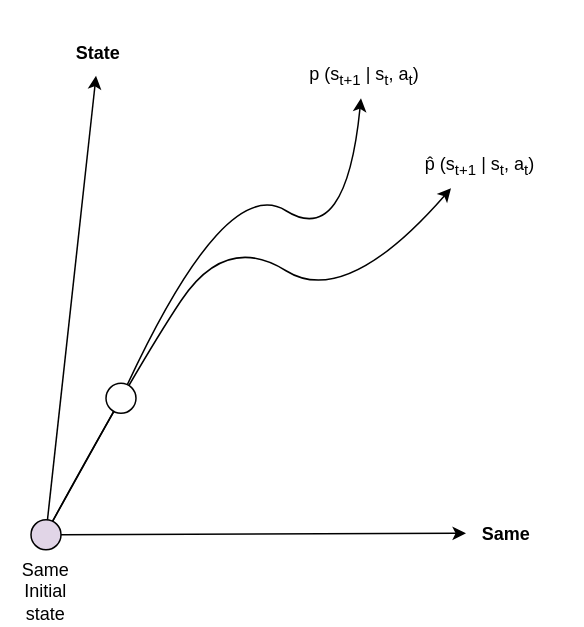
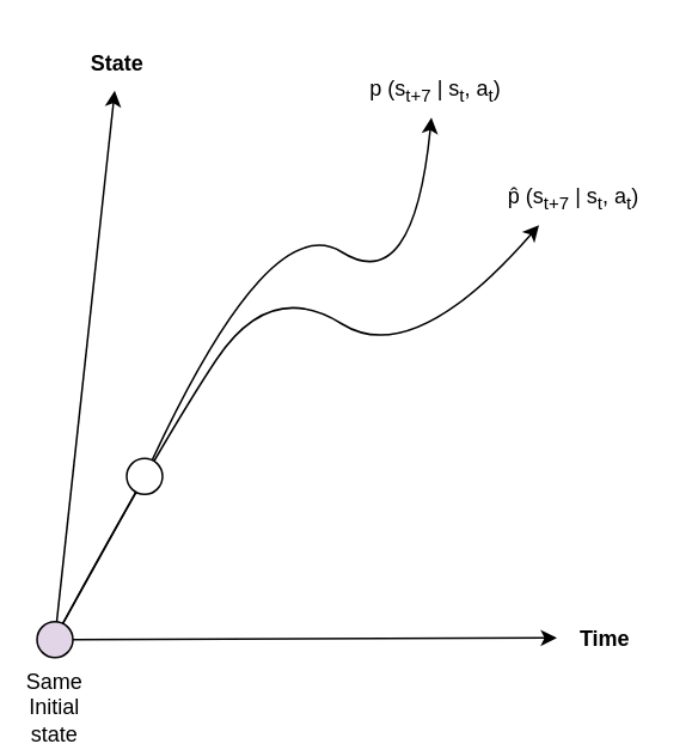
  <mxCell id="0" />
  <mxCell id="1" parent="0" />
  <mxCell id="2" value="" style="curved=1;endArrow=classic;html=1;rounded=0;" edge="1" parent="1"><mxGeometry width="50" height="50" relative="1" as="geometry"><mxPoint x="30" y="355" as="sourcePoint" /><mxPoint x="300" y="125" as="targetPoint" /><Array as="points"><mxPoint x="90" y="245" /><mxPoint x="150" y="155" /><mxPoint x="230" y="205" /></Array></mxGeometry></mxCell>
  <mxCell id="3" value="" style="curved=1;endArrow=classic;html=1;rounded=0;" edge="1" parent="1" source="10"><mxGeometry width="50" height="50" relative="1" as="geometry"><mxPoint x="30" y="355" as="sourcePoint" /><mxPoint x="240" y="65" as="targetPoint" /><Array as="points"><mxPoint x="150" y="115" /><mxPoint x="230" y="165" /></Array></mxGeometry></mxCell>
  <mxCell id="4" value="" style="endArrow=classic;html=1;rounded=0;" edge="1" parent="1" target="5"><mxGeometry width="50" height="50" relative="1" as="geometry"><mxPoint x="30" y="355" as="sourcePoint" /><mxPoint x="30" y="35" as="targetPoint" /></mxGeometry></mxCell>
  <mxCell id="5" value="State" style="text;html=1;align=center;verticalAlign=middle;whiteSpace=wrap;rounded=0;fontStyle=1" vertex="1" parent="1"><mxGeometry x="35" y="20" width="60" height="30" as="geometry" /></mxCell>
  <mxCell id="6" value="" style="endArrow=classic;html=1;rounded=0;" edge="1" parent="1" source="11"><mxGeometry width="50" height="50" relative="1" as="geometry"><mxPoint x="30" y="355" as="sourcePoint" /><mxPoint x="310" y="355" as="targetPoint" /></mxGeometry></mxCell>
- <mxCell id="7" value="Same" style="text;html=1;align=center;verticalAlign=middle;whiteSpace=wrap;rounded=0;fontStyle=1" vertex="1" parent="1"><mxGeometry x="307" y="341" width="60" height="30" as="geometry" /></mxCell>
+ <mxCell id="7" value="Time" style="text;html=1;align=center;verticalAlign=middle;whiteSpace=wrap;rounded=0;fontStyle=1" vertex="1" parent="1"><mxGeometry x="307" y="341" width="60" height="30" as="geometry" /></mxCell>
  <mxCell id="8" value="" style="endArrow=classic;html=1;rounded=0;" edge="1" parent="1" target="11"><mxGeometry width="50" height="50" relative="1" as="geometry"><mxPoint x="30" y="355" as="sourcePoint" /><mxPoint x="310" y="355" as="targetPoint" /></mxGeometry></mxCell>
  <mxCell id="9" value="" style="curved=1;endArrow=none;html=1;rounded=0;endFill=0;" edge="1" parent="1" target="10"><mxGeometry width="50" height="50" relative="1" as="geometry"><mxPoint x="30" y="355" as="sourcePoint" /><mxPoint x="240" y="65" as="targetPoint" /><Array as="points" /></mxGeometry></mxCell>
  <mxCell id="10" value="" style="ellipse;whiteSpace=wrap;html=1;aspect=fixed;labelPosition=right;verticalLabelPosition=middle;align=left;verticalAlign=middle;" vertex="1" parent="1"><mxGeometry x="70" y="255" width="20" height="20" as="geometry" /></mxCell>
  <mxCell id="11" value="Same Initial state" style="ellipse;whiteSpace=wrap;html=1;aspect=fixed;labelPosition=center;verticalLabelPosition=bottom;align=center;verticalAlign=top;fillColor=#e1d5e7;" vertex="1" parent="1"><mxGeometry x="20" y="346" width="20" height="20" as="geometry" /></mxCell>
- <mxCell id="12" value="p (s&lt;sub&gt;t+1&lt;/sub&gt;&amp;nbsp;| s&lt;sub&gt;t&lt;/sub&gt;, a&lt;sub&gt;t&lt;/sub&gt;)" style="text;html=1;align=center;verticalAlign=middle;whiteSpace=wrap;rounded=0;" vertex="1" parent="1"><mxGeometry x="195" y="35" width="95" height="30" as="geometry" /></mxCell>
- <mxCell id="13" value="p̂ (s&lt;sub&gt;t+1&lt;/sub&gt;&amp;nbsp;| s&lt;sub&gt;t&lt;/sub&gt;, a&lt;sub&gt;t&lt;/sub&gt;)" style="text;html=1;align=center;verticalAlign=middle;whiteSpace=wrap;rounded=0;" vertex="1" parent="1"><mxGeometry x="272" y="95" width="95" height="30" as="geometry" /></mxCell>
+ <mxCell id="12" value="p (s&lt;sub&gt;t+7&lt;/sub&gt;&amp;nbsp;| s&lt;sub&gt;t&lt;/sub&gt;, a&lt;sub&gt;t&lt;/sub&gt;)" style="text;html=1;align=center;verticalAlign=middle;whiteSpace=wrap;rounded=0;" vertex="1" parent="1"><mxGeometry x="195" y="35" width="95" height="30" as="geometry" /></mxCell>
+ <mxCell id="13" value="p̂ (s&lt;sub&gt;t+7&lt;/sub&gt;&amp;nbsp;| s&lt;sub&gt;t&lt;/sub&gt;, a&lt;sub&gt;t&lt;/sub&gt;)" style="text;html=1;align=center;verticalAlign=middle;whiteSpace=wrap;rounded=0;" vertex="1" parent="1"><mxGeometry x="272" y="95" width="95" height="30" as="geometry" /></mxCell>
